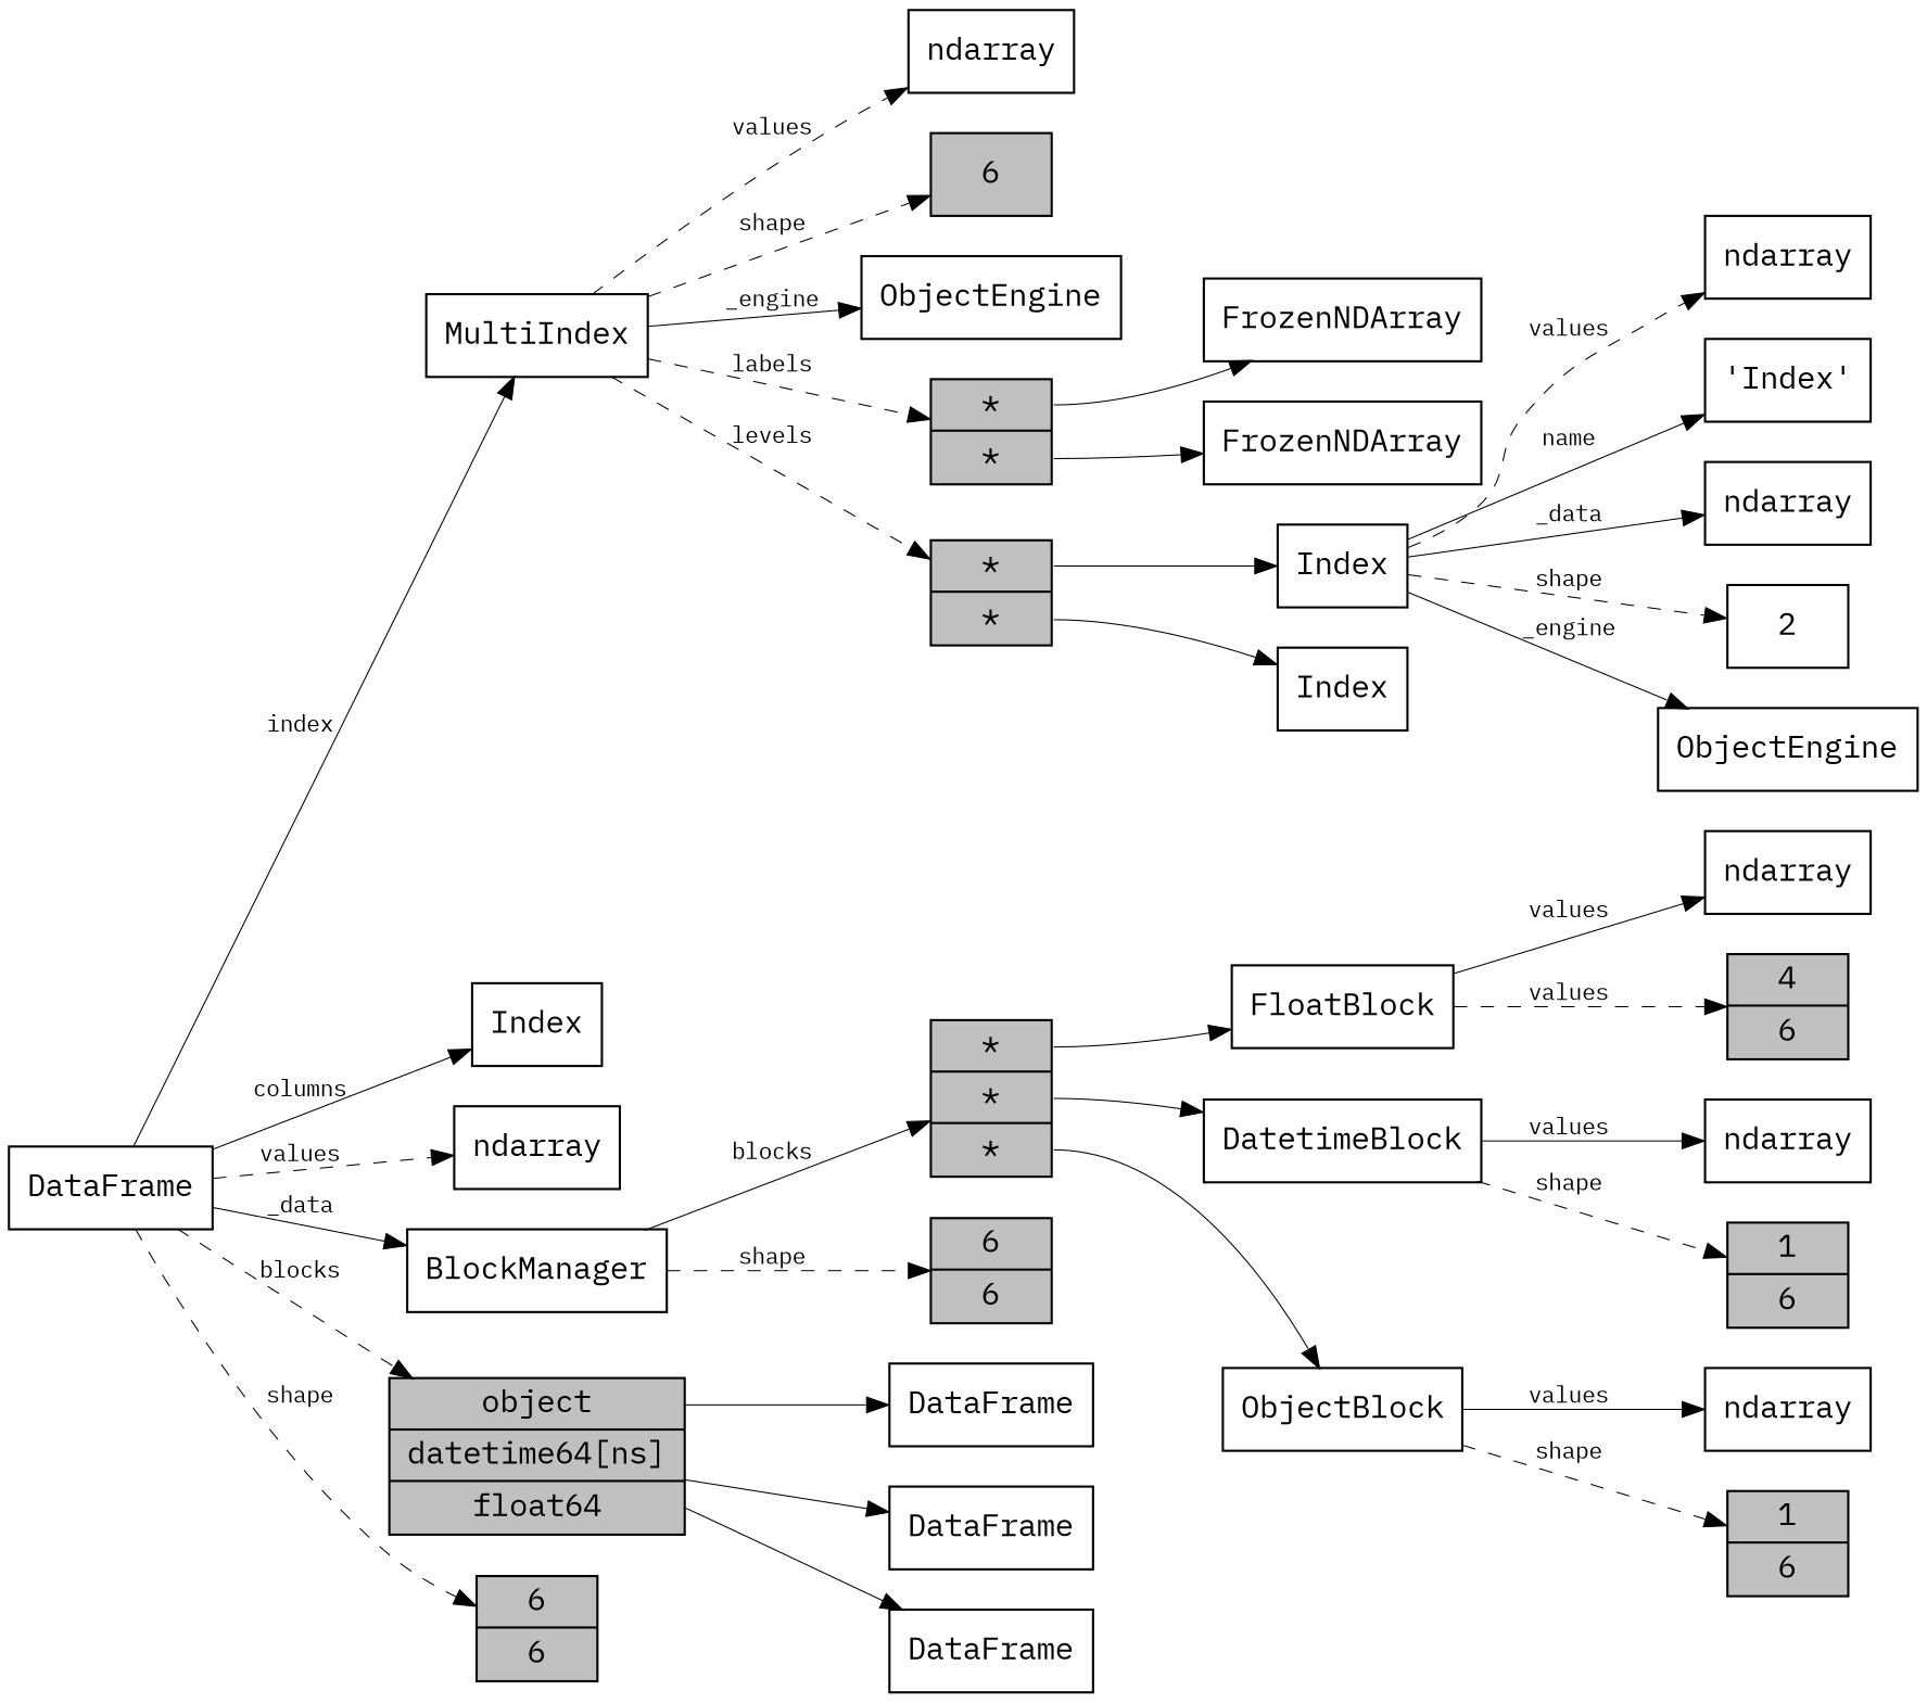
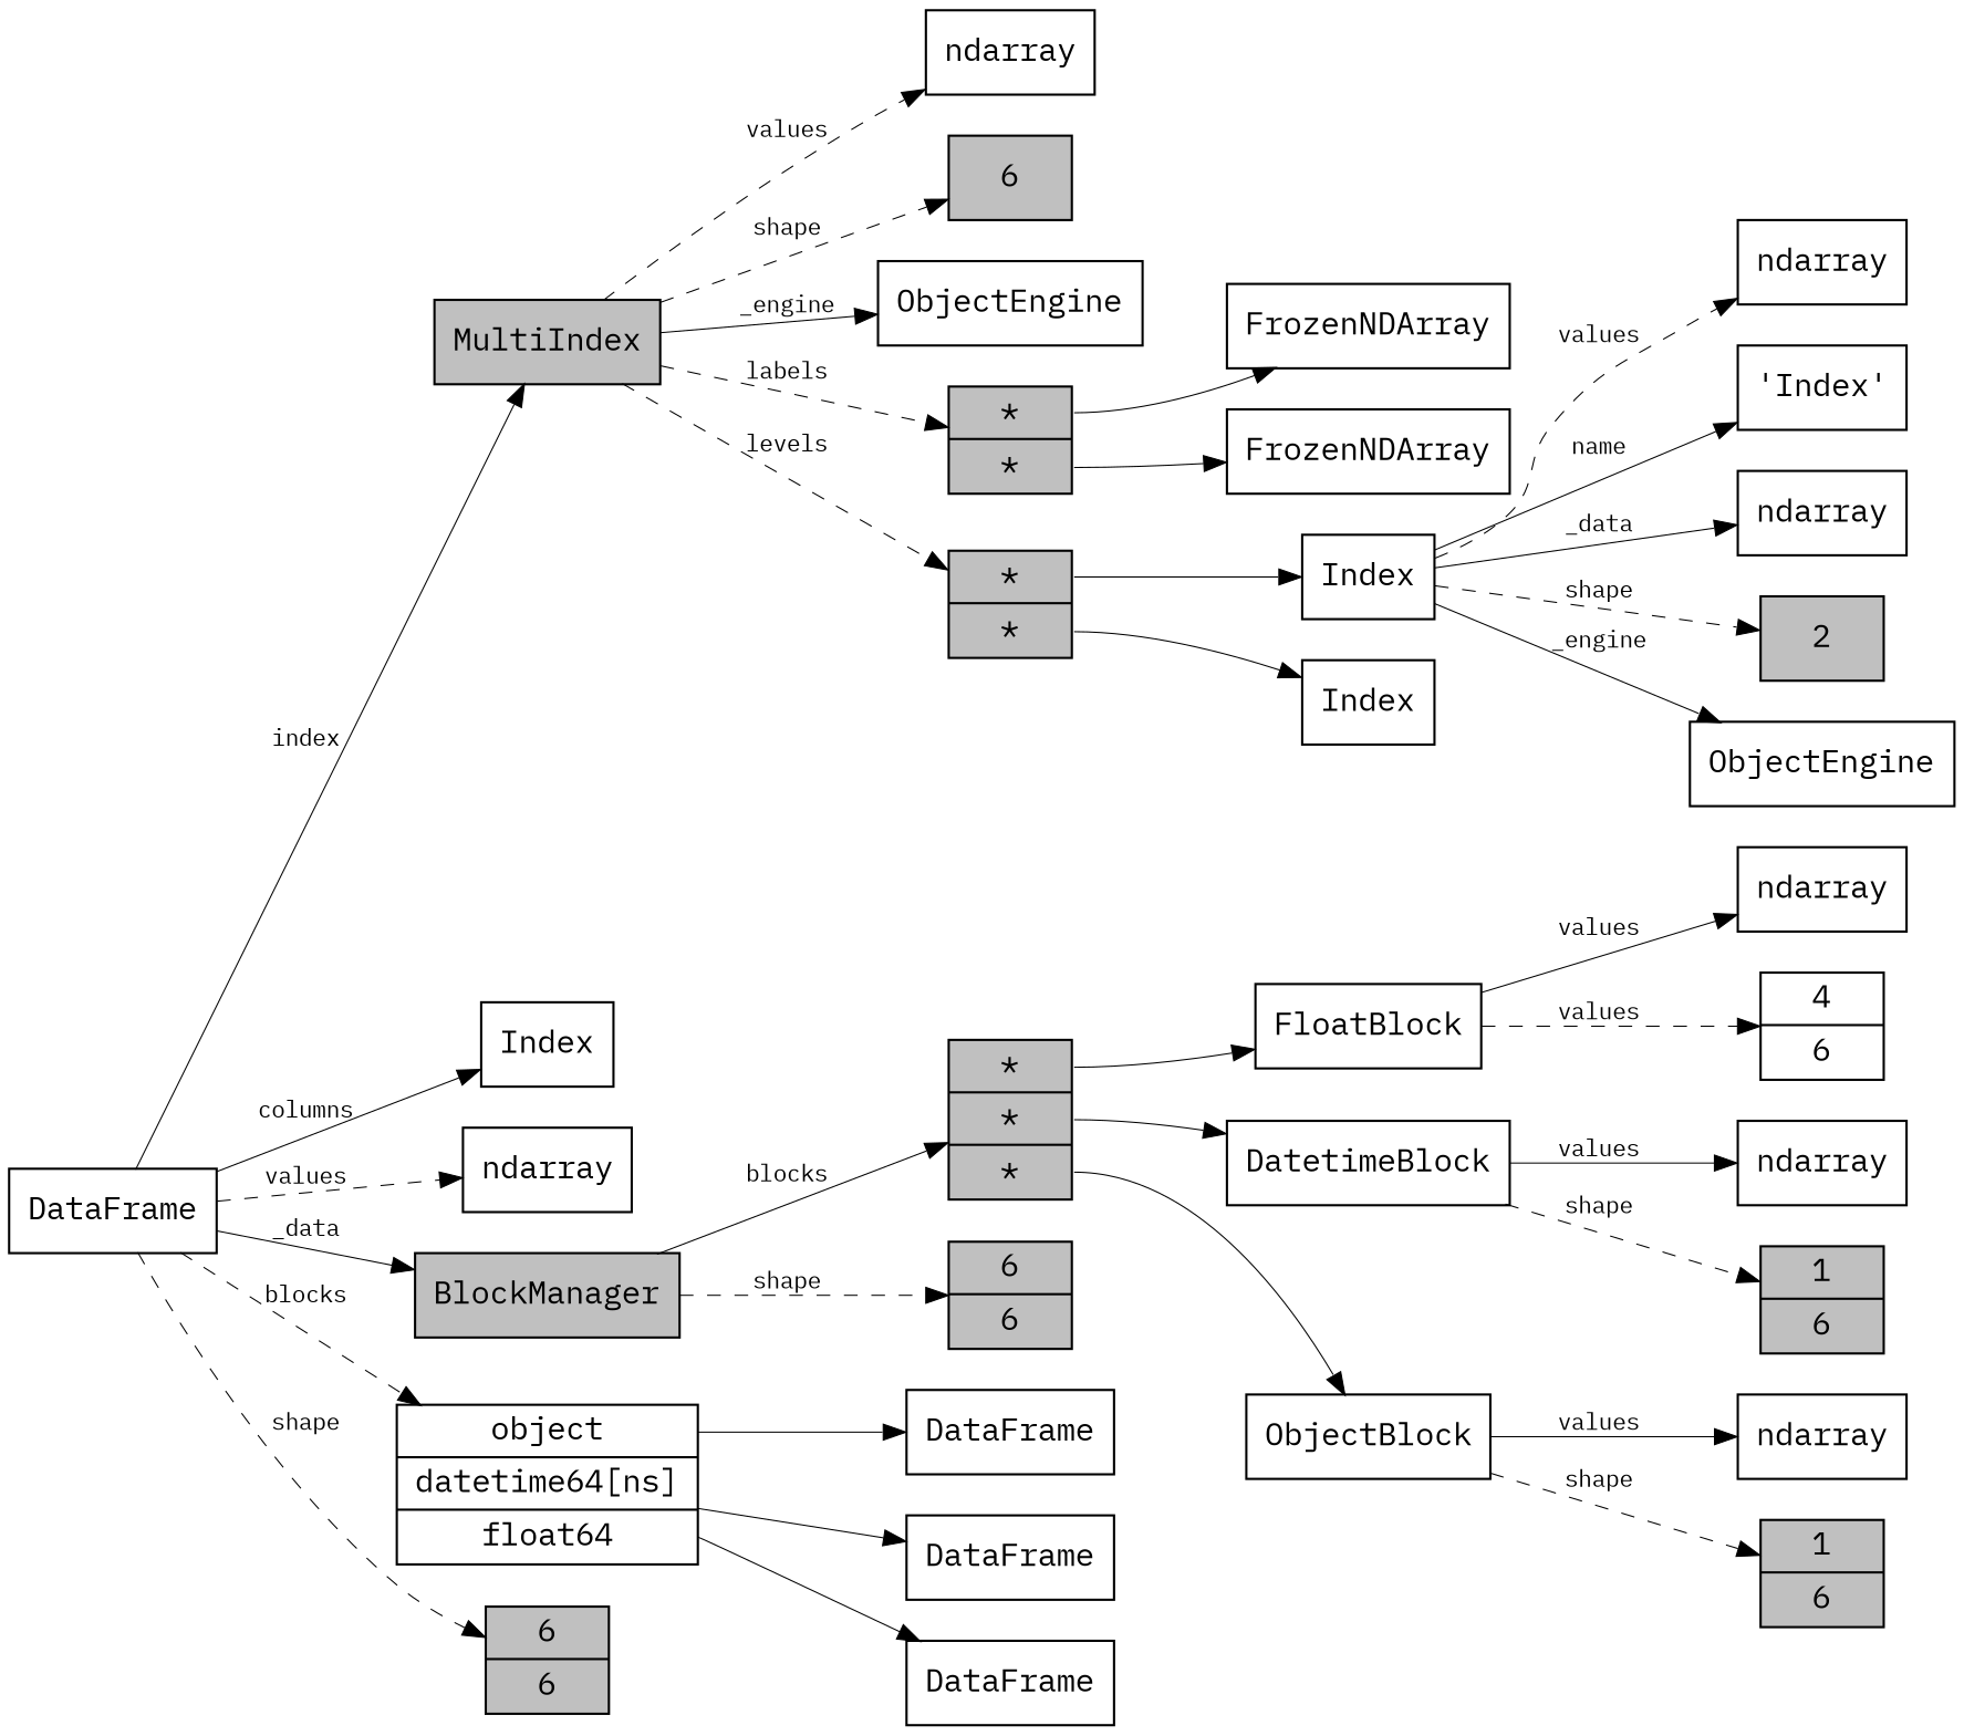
  digraph {
    fontname="IBM Plex Mono"
    rankdir=LR
    node [fillcolor=white fontname="IBM Plex Mono" shape=record style=filled]
    edge [fontname="IBM Plex Mono" fontsize=10 penwidth=0.5 style=dashed]
    n1 [label=DataFrame]
-   n2 [label=MultiIndex]
+   n2 [fillcolor=gray label=MultiIndex]
    n3 [label=Index]
    n4 [label=ndarray]
-   n5 [label=BlockManager]
-   n6 [fillcolor=gray label="<fobject> object|<fdatetime64[ns]> datetime64[ns]|<ffloat64> float64"]
+   n5 [fillcolor=gray label=BlockManager]
+   n6 [label="<fobject> object|<fdatetime64[ns]> datetime64[ns]|<ffloat64> float64"]
    n7 [fillcolor=gray label="<f0> 6|<f1> 6"]
    n8 [label=ndarray]
    n9 [fillcolor=gray label="<f0> 6"]
    n10 [label=ObjectEngine]
    n11 [fillcolor=gray label="<f0> *|<f1> *"]
    n12 [fillcolor=gray label="<f0> *|<f1> *"]
    n13 [fillcolor=gray label="<f0> *|<f1> *|<f2> *"]
    n14 [fillcolor=gray label="<f0> 6|<f1> 6"]
    n15 [label=DataFrame]
    n16 [label=DataFrame]
    n17 [label=DataFrame]
    n18 [label=FrozenNDArray]
    n19 [label=FrozenNDArray]
    n20 [label=Index]
    n21 [label=Index]
    n22 [label=ndarray]
    n23 [label="'Index'"]
    n24 [label=ndarray]
-   n25 [label="<f0> 2"]
+   n25 [fillcolor=gray label="<f0> 2"]
    n26 [label=ObjectEngine]
    n27 [label=FloatBlock]
    n28 [label=DatetimeBlock]
    n29 [label=ObjectBlock]
    n30 [label=ndarray]
-   n31 [fillcolor=gray label="<f0> 4|<f1> 6"]
+   n31 [label="<f0> 4|<f1> 6"]
    n32 [label=ndarray]
    n33 [fillcolor=gray label="<f0> 1|<f1> 6"]
    n34 [label=ndarray]
    n35 [fillcolor=gray label="<f0> 1|<f1> 6"]
    n1 -> n2 [label=index style=solid]
    n1 -> n3 [label=columns style=solid]
    n1 -> n4 [label=values]
    n1 -> n5 [label=_data style=solid]
    n1 -> n6 [label=blocks]
    n1 -> n7 [label=shape]
    n2 -> n8 [label=values]
    n2 -> n9 [label=shape]
    n2 -> n10 [label=_engine style=solid]
    n2 -> n11 [label=labels]
    n2 -> n12 [label=levels]
    n5 -> n13 [label=blocks style=solid]
    n5 -> n14 [label=shape]
    n6 -> n15 [tailport=fobject style=""]
    n6 -> n16 [tailport=fdatetime64ns style=""]
    n6 -> n17 [tailport=ffloat64 style=""]
    n11 -> n18 [tailport=f0 style=""]
    n11 -> n19 [tailport=f1 style=""]
    n12 -> n20 [tailport=f0 style=""]
    n12 -> n21 [tailport=f1 style=""]
    n13 -> n27 [tailport=f0 style=""]
    n13 -> n28 [tailport=f1 style=""]
    n13 -> n29 [tailport=f2 style=""]
    n20 -> n22 [label=values]
    n20 -> n23 [label=name style=solid]
    n20 -> n24 [label=_data style=solid]
    n20 -> n25 [label=shape]
    n20 -> n26 [label=_engine style=solid]
    n27 -> n30 [label=values style=solid]
    n27 -> n31 [label=values]
    n28 -> n32 [label=values style=solid]
    n28 -> n33 [label=shape]
    n29 -> n34 [label=values style=solid]
    n29 -> n35 [label=shape]
  }
